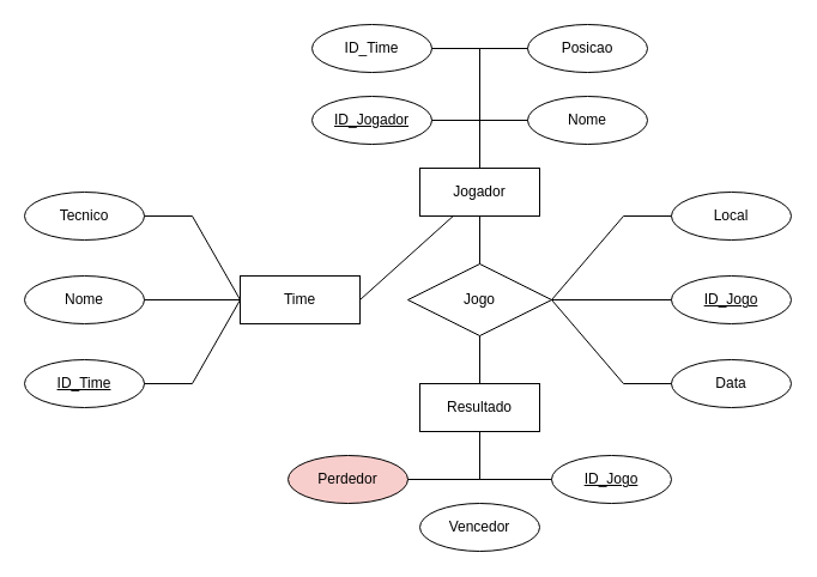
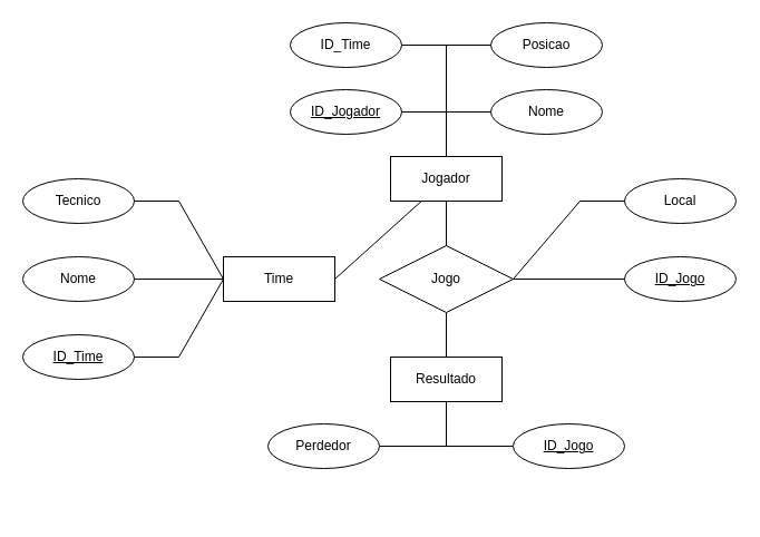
  <mxCell id="0" />
  <mxCell id="1" parent="0" />
  <mxCell id="2" value="Resultado" style="whiteSpace=wrap;html=1;align=center;" vertex="1" parent="1"><mxGeometry x="350" y="320" width="100" height="40" as="geometry" /></mxCell>
  <mxCell id="3" value="Jogador" style="whiteSpace=wrap;html=1;align=center;" vertex="1" parent="1"><mxGeometry x="350" y="140" width="100" height="40" as="geometry" /></mxCell>
  <mxCell id="4" value="Time" style="whiteSpace=wrap;html=1;align=center;" vertex="1" parent="1"><mxGeometry x="200" y="230" width="100" height="40" as="geometry" /></mxCell>
  <mxCell id="5" value="ID_Time" style="ellipse;whiteSpace=wrap;html=1;align=center;fontStyle=4;" vertex="1" parent="1"><mxGeometry x="20" y="300" width="100" height="40" as="geometry" /></mxCell>
  <mxCell id="6" value="Posicao" style="ellipse;whiteSpace=wrap;html=1;align=center;" vertex="1" parent="1"><mxGeometry x="440" y="20" width="100" height="40" as="geometry" /></mxCell>
  <mxCell id="7" value="Nome" style="ellipse;whiteSpace=wrap;html=1;align=center;" vertex="1" parent="1"><mxGeometry x="20" y="230" width="100" height="40" as="geometry" /></mxCell>
  <mxCell id="8" value="Tecnico" style="ellipse;whiteSpace=wrap;html=1;align=center;" vertex="1" parent="1"><mxGeometry x="20" y="160" width="100" height="40" as="geometry" /></mxCell>
  <mxCell id="9" value="ID_Time" style="ellipse;whiteSpace=wrap;html=1;align=center;" vertex="1" parent="1"><mxGeometry x="260" y="20" width="100" height="40" as="geometry" /></mxCell>
  <mxCell id="10" value="Nome" style="ellipse;whiteSpace=wrap;html=1;align=center;" vertex="1" parent="1"><mxGeometry x="440" y="80" width="100" height="40" as="geometry" /></mxCell>
  <mxCell id="11" value="ID_Jogador" style="ellipse;whiteSpace=wrap;html=1;align=center;fontStyle=4;" vertex="1" parent="1"><mxGeometry x="260" y="80" width="100" height="40" as="geometry" /></mxCell>
  <mxCell id="12" value="" style="endArrow=none;html=1;rounded=0;exitX=1;exitY=0.5;exitDx=0;exitDy=0;entryX=0;entryY=0.5;entryDx=0;entryDy=0;" edge="1" parent="1" source="5" target="4"><mxGeometry relative="1" as="geometry"><mxPoint x="190" y="339" as="sourcePoint" /><mxPoint x="350" y="339" as="targetPoint" /><Array as="points"><mxPoint x="160" y="320" /></Array></mxGeometry></mxCell>
  <mxCell id="13" value="" style="endArrow=none;html=1;rounded=0;exitX=1;exitY=0.5;exitDx=0;exitDy=0;entryX=0;entryY=0.5;entryDx=0;entryDy=0;" edge="1" parent="1" source="7" target="4"><mxGeometry relative="1" as="geometry"><mxPoint x="190" y="179.5" as="sourcePoint" /><mxPoint x="350" y="179.5" as="targetPoint" /></mxGeometry></mxCell>
  <mxCell id="14" value="" style="endArrow=none;html=1;rounded=0;exitX=1;exitY=0.5;exitDx=0;exitDy=0;entryX=0;entryY=0.5;entryDx=0;entryDy=0;" edge="1" parent="1" source="8" target="4"><mxGeometry relative="1" as="geometry"><mxPoint x="150" y="179.5" as="sourcePoint" /><mxPoint x="190" y="250" as="targetPoint" /><Array as="points"><mxPoint x="160" y="180" /></Array></mxGeometry></mxCell>
  <mxCell id="15" value="Jogo" style="shape=rhombus;perimeter=rhombusPerimeter;whiteSpace=wrap;html=1;align=center;" vertex="1" parent="1"><mxGeometry x="340" y="220" width="120" height="60" as="geometry" /></mxCell>
  <mxCell id="16" value="" style="endArrow=none;html=1;rounded=0;exitX=0;exitY=0.5;exitDx=0;exitDy=0;entryX=0.5;entryY=0;entryDx=0;entryDy=0;" edge="1" parent="1" source="10" target="3"><mxGeometry relative="1" as="geometry"><mxPoint x="350" y="130" as="sourcePoint" /><mxPoint x="510" y="130" as="targetPoint" /><Array as="points"><mxPoint x="400" y="100" /></Array></mxGeometry></mxCell>
  <mxCell id="17" value="" style="endArrow=none;html=1;rounded=0;exitX=1;exitY=0.5;exitDx=0;exitDy=0;entryX=0.5;entryY=0;entryDx=0;entryDy=0;" edge="1" parent="1" source="11" target="3"><mxGeometry relative="1" as="geometry"><mxPoint x="350" y="130" as="sourcePoint" /><mxPoint x="510" y="130" as="targetPoint" /><Array as="points"><mxPoint x="400" y="100" /></Array></mxGeometry></mxCell>
  <mxCell id="18" value="" style="endArrow=none;html=1;rounded=0;exitX=0;exitY=0.5;exitDx=0;exitDy=0;entryX=0.5;entryY=0;entryDx=0;entryDy=0;" edge="1" parent="1" source="6" target="3"><mxGeometry relative="1" as="geometry"><mxPoint x="350" y="130" as="sourcePoint" /><mxPoint x="510" y="130" as="targetPoint" /><Array as="points"><mxPoint x="400" y="40" /></Array></mxGeometry></mxCell>
  <mxCell id="19" value="" style="endArrow=none;html=1;rounded=0;exitX=1;exitY=0.5;exitDx=0;exitDy=0;entryX=0.5;entryY=0;entryDx=0;entryDy=0;" edge="1" parent="1" source="9" target="3"><mxGeometry relative="1" as="geometry"><mxPoint x="350" y="130" as="sourcePoint" /><mxPoint x="510" y="130" as="targetPoint" /><Array as="points"><mxPoint x="400" y="40" /></Array></mxGeometry></mxCell>
  <mxCell id="20" value="Local" style="ellipse;whiteSpace=wrap;html=1;align=center;" vertex="1" parent="1"><mxGeometry x="560" y="160" width="100" height="40" as="geometry" /></mxCell>
- <mxCell id="21" value="Data" style="ellipse;whiteSpace=wrap;html=1;align=center;" vertex="1" parent="1"><mxGeometry x="560" y="300" width="100" height="40" as="geometry" /></mxCell>
  <mxCell id="22" value="ID_Jogo" style="ellipse;whiteSpace=wrap;html=1;align=center;fontStyle=4;" vertex="1" parent="1"><mxGeometry x="560" y="230" width="100" height="40" as="geometry" /></mxCell>
- <mxCell id="23" value="" style="endArrow=none;html=1;rounded=0;entryX=0;entryY=0.5;entryDx=0;entryDy=0;exitX=1;exitY=0.5;exitDx=0;exitDy=0;" edge="1" parent="1" source="15" target="21"><mxGeometry relative="1" as="geometry"><mxPoint x="600" y="250" as="sourcePoint" /><mxPoint x="570" y="230" as="targetPoint" /><Array as="points"><mxPoint x="520" y="320" /></Array></mxGeometry></mxCell>
  <mxCell id="24" value="" style="endArrow=none;html=1;rounded=0;entryX=0;entryY=0.5;entryDx=0;entryDy=0;exitX=1;exitY=0.5;exitDx=0;exitDy=0;" edge="1" parent="1" source="15" target="20"><mxGeometry relative="1" as="geometry"><mxPoint x="600" y="250" as="sourcePoint" /><mxPoint x="570" y="230" as="targetPoint" /><Array as="points"><mxPoint x="520" y="180" /></Array></mxGeometry></mxCell>
  <mxCell id="25" value="ID_Jogo" style="ellipse;whiteSpace=wrap;html=1;align=center;fontStyle=4;" vertex="1" parent="1"><mxGeometry x="460" y="380" width="100" height="40" as="geometry" /></mxCell>
- <mxCell id="26" value="Vencedor" style="ellipse;whiteSpace=wrap;html=1;align=center;" vertex="1" parent="1"><mxGeometry x="350" y="420" width="100" height="40" as="geometry" /></mxCell>
- <mxCell id="27" value="Perdedor" style="ellipse;whiteSpace=wrap;html=1;align=center;fillColor=#f8cecc;" vertex="1" parent="1"><mxGeometry x="240" y="380" width="100" height="40" as="geometry" /></mxCell>
+ <mxCell id="27" value="Perdedor" style="ellipse;whiteSpace=wrap;html=1;align=center;" vertex="1" parent="1"><mxGeometry x="240" y="380" width="100" height="40" as="geometry" /></mxCell>
  <mxCell id="28" value="" style="endArrow=none;html=1;rounded=0;exitX=0.5;exitY=1;exitDx=0;exitDy=0;entryX=0;entryY=0.5;entryDx=0;entryDy=0;" edge="1" parent="1" source="2" target="25"><mxGeometry relative="1" as="geometry"><mxPoint x="410" y="230" as="sourcePoint" /><mxPoint x="570" y="230" as="targetPoint" /><Array as="points"><mxPoint x="400" y="400" /></Array></mxGeometry></mxCell>
  <mxCell id="29" value="" style="endArrow=none;html=1;rounded=0;exitX=1;exitY=0.5;exitDx=0;exitDy=0;entryX=0.5;entryY=1;entryDx=0;entryDy=0;" edge="1" parent="1" source="27" target="2"><mxGeometry relative="1" as="geometry"><mxPoint x="410" y="230" as="sourcePoint" /><mxPoint x="400" y="400" as="targetPoint" /><Array as="points"><mxPoint x="400" y="400" /></Array></mxGeometry></mxCell>
  <mxCell id="30" value="" style="endArrow=none;html=1;rounded=0;exitX=0.5;exitY=1;exitDx=0;exitDy=0;entryX=0.5;entryY=0;entryDx=0;entryDy=0;" edge="1" parent="1" source="3" target="15"><mxGeometry relative="1" as="geometry"><mxPoint x="410" y="230" as="sourcePoint" /><mxPoint x="570" y="230" as="targetPoint" /></mxGeometry></mxCell>
  <mxCell id="31" value="" style="endArrow=none;html=1;rounded=0;exitX=1;exitY=0.5;exitDx=0;exitDy=0;" edge="1" parent="1" source="4" target="3"><mxGeometry relative="1" as="geometry"><mxPoint x="410" y="230" as="sourcePoint" /><mxPoint x="570" y="230" as="targetPoint" /></mxGeometry></mxCell>
  <mxCell id="32" value="" style="endArrow=none;html=1;rounded=0;exitX=0.5;exitY=0;exitDx=0;exitDy=0;entryX=0.5;entryY=1;entryDx=0;entryDy=0;" edge="1" parent="1" source="2" target="15"><mxGeometry relative="1" as="geometry"><mxPoint x="410" y="230" as="sourcePoint" /><mxPoint x="570" y="230" as="targetPoint" /></mxGeometry></mxCell>
  <mxCell id="33" value="" style="endArrow=none;html=1;rounded=0;entryX=0;entryY=0.5;entryDx=0;entryDy=0;exitX=1;exitY=0.5;exitDx=0;exitDy=0;" edge="1" parent="1" source="15" target="22"><mxGeometry relative="1" as="geometry"><mxPoint x="470" y="260" as="sourcePoint" /><mxPoint x="570" y="190" as="targetPoint" /><Array as="points" /></mxGeometry></mxCell>
